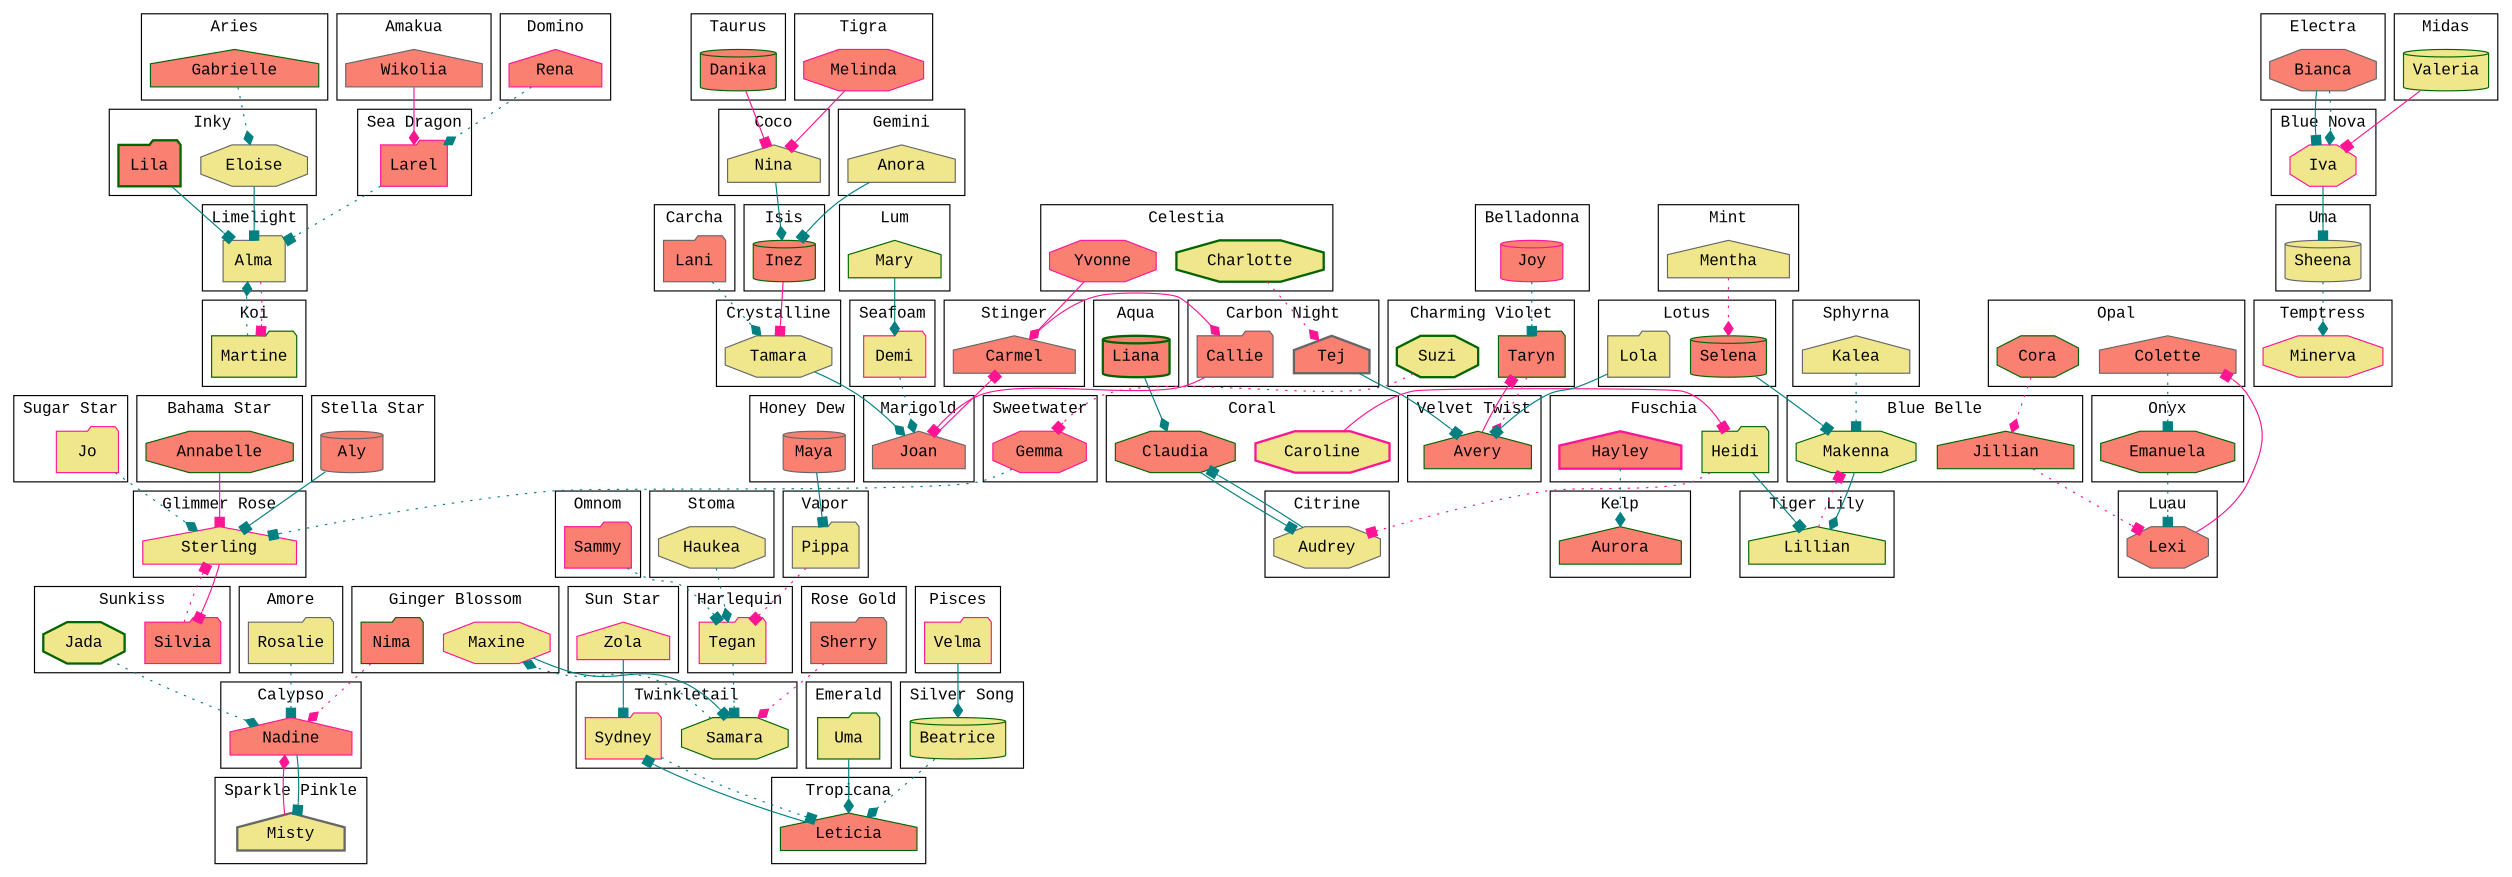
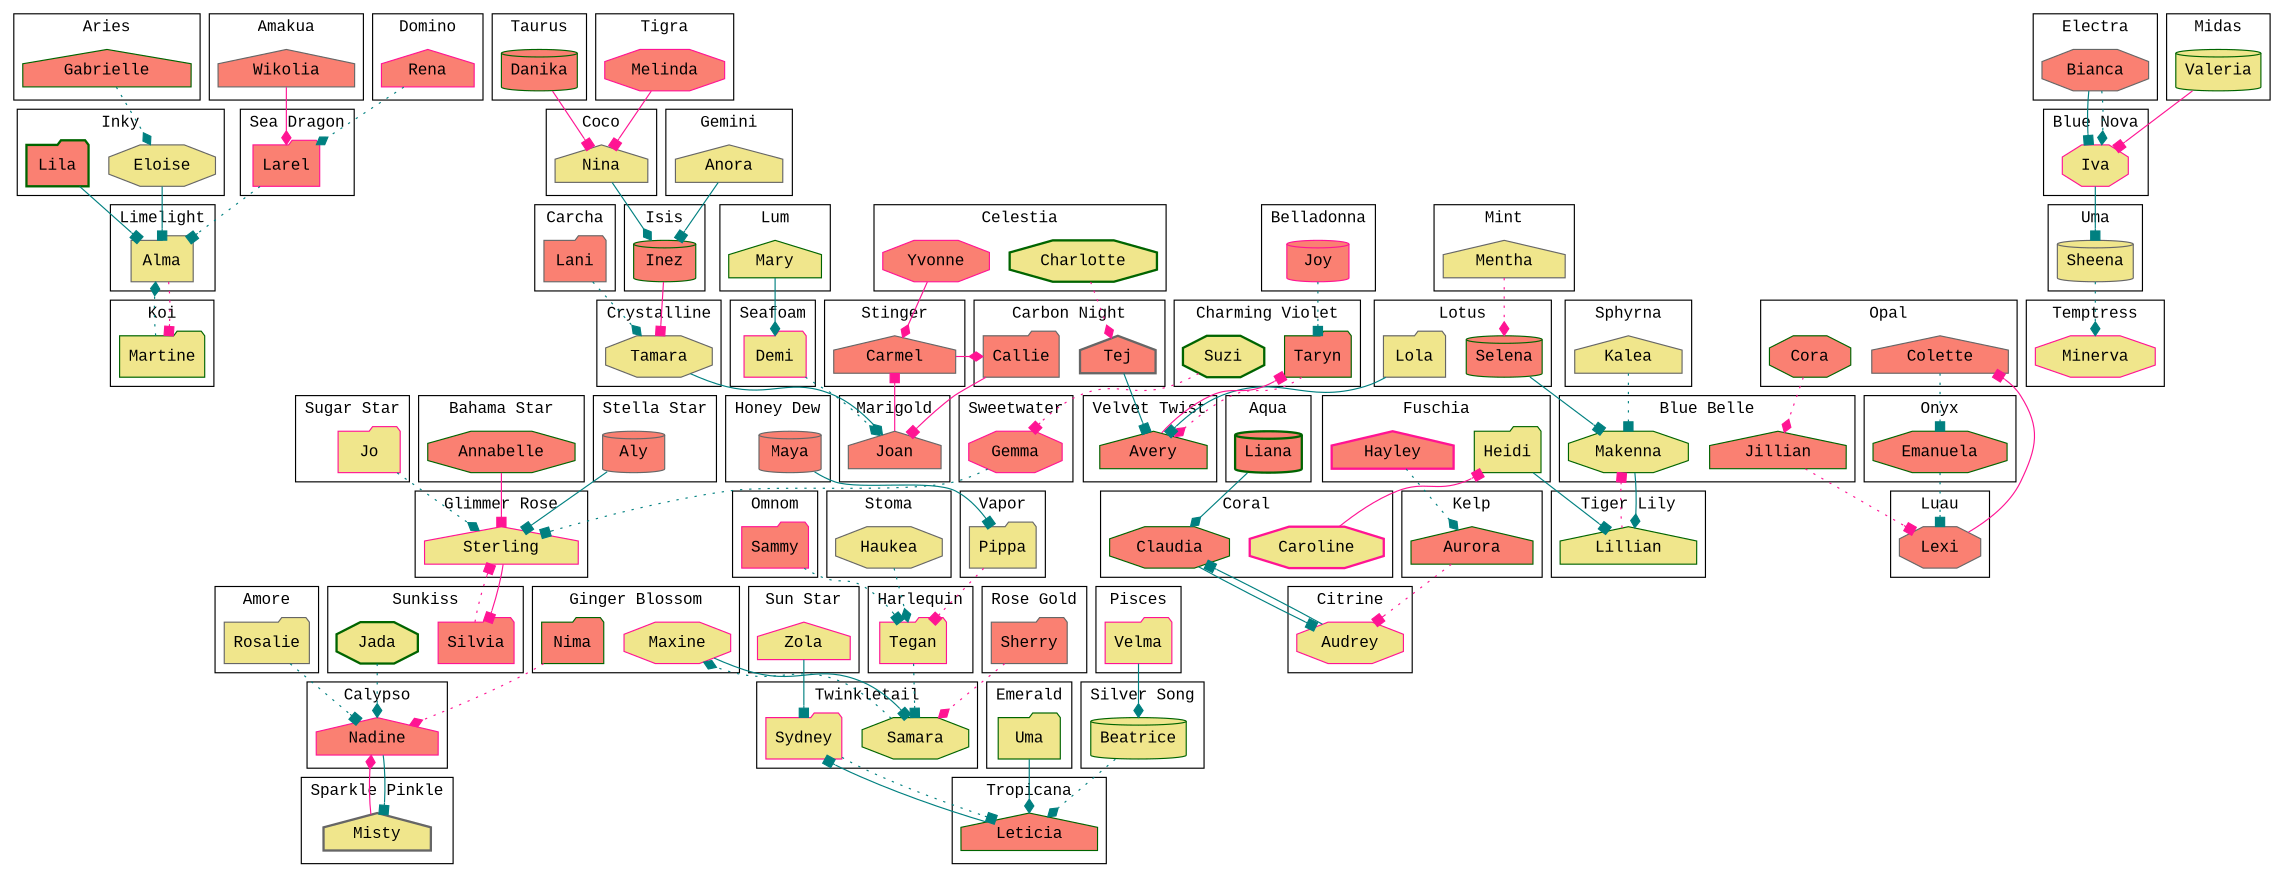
  digraph {
    compound=true
    fontname="Liberation Mono"
    node [color=darkgreen fillcolor=salmon fontname="Liberation Mono" shape=house style=filled]
    edge [arrowhead=box color=teal fontname="Liberation Mono" style=solid]
    Larel [color=deeppink shape=folder]
    Rosalie [color=gray40 fillcolor=khaki shape=folder]
    Wikolia [color=gray40]
    Liana [shape=cylinder style="bold,filled"]
    Gabrielle
    Sterling [color=deeppink fillcolor=khaki]
    Eloise [color=gray40 fillcolor=khaki shape=octagon]
    Lila [shape=folder style="bold,filled"]
    Nadine [color=deeppink]
    Annabelle [shape=octagon]
    Joy [color=deeppink shape=cylinder]
    Makenna [fillcolor=khaki shape=octagon]
    Jillian
    Iva [color=deeppink fillcolor=khaki shape=octagon]
    Sheena [color=gray40 fillcolor=khaki shape=cylinder]
    Bianca [color=gray40 shape=octagon]
    Tej [color=gray40 style="bold,filled"]
    Callie [color=gray40 shape=folder]
    Lani [color=gray40 shape=folder]
    Tamara [color=gray40 fillcolor=khaki shape=octagon]
    Yvonne [color=deeppink shape=octagon]
    Charlotte [fillcolor=khaki shape=octagon style="bold,filled"]
    Carmel [color=gray40]
    Taryn [shape=folder]
    Suzi [fillcolor=khaki shape=octagon style="bold,filled"]
-   Audrey [color=gray40 fillcolor=khaki shape=octagon]
+   Audrey [color=deeppink fillcolor=khaki shape=octagon]
    Heidi [fillcolor=khaki shape=folder]
    Hayley [color=deeppink style="bold,filled"]
    Nina [color=gray40 fillcolor=khaki]
    Inez [shape=cylinder]
    Claudia [shape=octagon]
    Caroline [color=deeppink fillcolor=khaki shape=octagon style="bold,filled"]
    Rena [color=deeppink]
    Minerva [color=deeppink fillcolor=khaki shape=octagon]
    Uma [fillcolor=khaki shape=folder]
    Lillian [fillcolor=khaki]
    Anora [color=gray40 fillcolor=khaki]
    Nima [shape=folder]
    Maxine [color=deeppink fillcolor=khaki shape=octagon]
    Tegan [color=deeppink fillcolor=khaki shape=folder]
    Samara [fillcolor=khaki shape=octagon]
    Sydney [color=deeppink fillcolor=khaki shape=folder]
    Maya [color=gray40 shape=cylinder]
    Alma [color=gray40 fillcolor=khaki shape=folder]
    Aurora
    Martine [fillcolor=khaki shape=folder]
    Selena [shape=cylinder]
    Lola [color=gray40 fillcolor=khaki shape=folder]
    Avery
    Lexi [color=gray40 shape=octagon]
    Mary [fillcolor=khaki]
    Demi [color=deeppink fillcolor=khaki shape=folder]
    Joan [color=gray40]
    Valeria [fillcolor=khaki shape=cylinder]
    Mentha [color=gray40 fillcolor=khaki]
    Sammy [color=deeppink shape=folder]
    Emanuela [shape=octagon]
    Colette [color=gray40]
    Cora [shape=octagon]
    Velma [color=deeppink fillcolor=khaki shape=folder]
    Beatrice [fillcolor=khaki shape=cylinder]
    Sherry [color=gray40 shape=folder]
    Misty [color=gray40 fillcolor=khaki style="bold,filled"]
    Kalea [color=gray40 fillcolor=khaki]
    Aly [color=gray40 shape=cylinder]
    Leticia
    Haukea [color=gray40 fillcolor=khaki shape=octagon]
    Jo [color=deeppink fillcolor=khaki shape=folder]
    Silvia [color=deeppink shape=folder]
    Jada [fillcolor=khaki shape=octagon style="bold,filled"]
    Zola [color=deeppink fillcolor=khaki]
    Gemma [color=deeppink shape=octagon]
    Danika [shape=cylinder]
    Melinda [color=deeppink shape=octagon]
    Pippa [color=gray40 fillcolor=khaki shape=folder]
    subgraph cluster_1 {
      label="Sea Dragon"
      Larel
    }
    subgraph cluster_2 {
      label=Amore
      Rosalie
    }
    subgraph cluster_3 {
      label=Amakua
      Wikolia
    }
    subgraph cluster_4 {
      label=Aqua
      Liana
    }
    subgraph cluster_5 {
      label=Aries
      Gabrielle
    }
    subgraph cluster_6 {
      label="Glimmer Rose"
      Sterling
    }
    subgraph cluster_7 {
      label=Inky
      Eloise
      Lila
    }
    subgraph cluster_8 {
      label=Calypso
      Nadine
    }
    subgraph cluster_9 {
      label="Bahama Star"
      Annabelle
    }
    subgraph cluster_10 {
      label=Belladonna
      Joy
    }
    subgraph cluster_11 {
      label="Blue Belle"
      Makenna
      Jillian
    }
    subgraph cluster_12 {
      label="Blue Nova"
      Iva
    }
    subgraph cluster_13 {
      label=Uma
      Sheena
    }
    subgraph cluster_14 {
      label=Electra
      Bianca
    }
    subgraph cluster_15 {
      label="Carbon Night"
      Tej
      Callie
    }
    subgraph cluster_16 {
      label=Carcha
      Lani
    }
    subgraph cluster_17 {
      label=Crystalline
      Tamara
    }
    subgraph cluster_18 {
      label=Celestia
      Yvonne
      Charlotte
    }
    subgraph cluster_19 {
      label=Stinger
      Carmel
    }
    subgraph cluster_20 {
      label="Charming Violet"
      Taryn
      Suzi
    }
    subgraph cluster_21 {
      label=Citrine
      Audrey
    }
    subgraph cluster_22 {
      label=Fuschia
      Heidi
      Hayley
    }
    subgraph cluster_23 {
      label=Coco
      Nina
    }
    subgraph cluster_24 {
      label=Isis
      Inez
    }
    subgraph cluster_25 {
      label=Coral
      Claudia
      Caroline
    }
    subgraph cluster_26 {
      label=Domino
      Rena
    }
    subgraph cluster_27 {
      label=Temptress
      Minerva
    }
    subgraph cluster_28 {
      label=Emerald
      Uma
    }
    subgraph cluster_29 {
      label="Tiger Lily"
      Lillian
    }
    subgraph cluster_30 {
      label=Gemini
      Anora
    }
    subgraph cluster_31 {
      label="Ginger Blossom"
      Nima
      Maxine
    }
    subgraph cluster_32 {
      label=Harlequin
      Tegan
    }
    subgraph cluster_33 {
      label=Twinkletail
      Samara
      Sydney
    }
    subgraph cluster_34 {
      label="Honey Dew"
      Maya
    }
    subgraph cluster_35 {
      label=Limelight
      Alma
    }
    subgraph cluster_36 {
      label=Kelp
      Aurora
    }
    subgraph cluster_37 {
      label=Koi
      Martine
    }
    subgraph cluster_38 {
      label=Lotus
      Selena
      Lola
    }
    subgraph cluster_39 {
      label="Velvet Twist"
      Avery
    }
    subgraph cluster_40 {
      label=Luau
      Lexi
    }
    subgraph cluster_41 {
      label=Lum
      Mary
    }
    subgraph cluster_42 {
      label=Seafoam
      Demi
    }
    subgraph cluster_43 {
      label=Marigold
      Joan
    }
    subgraph cluster_44 {
      label=Midas
      Valeria
    }
    subgraph cluster_45 {
      label=Mint
      Mentha
    }
    subgraph cluster_46 {
      label=Omnom
      Sammy
    }
    subgraph cluster_47 {
      label=Onyx
      Emanuela
    }
    subgraph cluster_48 {
      label=Opal
      Colette
      Cora
    }
    subgraph cluster_49 {
      label=Pisces
      Velma
    }
    subgraph cluster_50 {
      label="Silver Song"
      Beatrice
    }
    subgraph cluster_51 {
      label="Rose Gold"
      Sherry
    }
    subgraph cluster_52 {
      label="Sparkle Pinkle"
      Misty
    }
    subgraph cluster_53 {
      label=Sphyrna
      Kalea
    }
    subgraph cluster_54 {
      label="Stella Star"
      Aly
    }
    subgraph cluster_55 {
      label=Tropicana
      Leticia
    }
    subgraph cluster_56 {
      label=Stoma
      Haukea
    }
    subgraph cluster_57 {
      label="Sugar Star"
      Jo
    }
    subgraph cluster_58 {
      label=Sunkiss
      Silvia
      Jada
    }
    subgraph cluster_59 {
      label="Sun Star"
      Zola
    }
    subgraph cluster_60 {
      label=Sweetwater
      Gemma
    }
    subgraph cluster_61 {
      label=Taurus
      Danika
    }
    subgraph cluster_62 {
      label=Tigra
      Melinda
    }
    subgraph cluster_63 {
      label=Vapor
      Pippa
    }
    Larel -> Alma [style=dotted]
    Rosalie -> Nadine [style=dotted]
    Wikolia -> Larel [arrowhead=diamond color=deeppink]
    Liana -> Claudia [arrowhead=diamond]
    Gabrielle -> Eloise [arrowhead=diamond style=dotted]
    Sterling -> Silvia [color=deeppink]
    Eloise -> Alma
    Lila -> Alma
    Nadine -> Misty
    Annabelle -> Sterling [color=deeppink]
    Joy -> Taryn [style=dotted]
    Makenna -> Lillian [arrowhead=diamond]
    Jillian -> Lexi [color=deeppink style=dotted]
    Iva -> Sheena
    Sheena -> Minerva [arrowhead=diamond style=dotted]
    Bianca -> Iva
    Bianca -> Iva [arrowhead=diamond style=dotted]
    Tej -> Avery
    Callie -> Joan [color=deeppink]
    Lani -> Tamara [arrowhead=diamond style=dotted]
    Tamara -> Joan [arrowhead=diamond]
    Yvonne -> Carmel [arrowhead=diamond color=deeppink]
    Charlotte -> Tej [arrowhead=diamond color=deeppink style=dotted]
    Carmel -> Callie [arrowhead=diamond color=deeppink]
    Taryn -> Avery [arrowhead=diamond color=deeppink style=dotted]
    Suzi -> Gemma [color=deeppink style=dotted]
    Audrey -> Claudia
    Heidi -> Lillian
    Hayley -> Aurora [arrowhead=diamond style=dotted]
    Nina -> Inez [arrowhead=diamond]
    Inez -> Tamara [color=deeppink]
    Claudia -> Audrey
    Caroline -> Heidi [color=deeppink]
    Rena -> Larel [arrowhead=diamond style=dotted]
    Uma -> Leticia [arrowhead=diamond]
    Lillian -> Makenna [color=deeppink style=dotted]
    Anora -> Inez
    Nima -> Nadine [arrowhead=diamond color=deeppink style=dotted]
    Maxine -> Samara
    Tegan -> Samara [style=dotted]
    Samara -> Maxine [arrowhead=diamond style=dotted]
    Sydney -> Leticia [style=dotted]
    Maya -> Pippa
    Alma -> Martine [color=deeppink style=dotted]
-   Heidi -> Audrey [color=deeppink style=dotted]
+   Aurora -> Audrey [color=deeppink style=dotted]
    Martine -> Alma [arrowhead=diamond style=dotted]
    Selena -> Makenna
    Lola -> Avery
    Avery -> Taryn [color=deeppink]
    Lexi -> Colette [color=deeppink]
    Mary -> Demi [arrowhead=diamond]
    Demi -> Joan [arrowhead=diamond style=dotted]
    Joan -> Carmel [color=deeppink]
    Valeria -> Iva [color=deeppink]
    Mentha -> Selena [arrowhead=diamond color=deeppink style=dotted]
    Sammy -> Tegan [style=dotted]
    Emanuela -> Lexi [style=dotted]
    Colette -> Emanuela [style=dotted]
    Cora -> Jillian [arrowhead=diamond color=deeppink style=dotted]
    Velma -> Beatrice [arrowhead=diamond]
    Beatrice -> Leticia [arrowhead=diamond style=dotted]
    Sherry -> Samara [arrowhead=diamond color=deeppink style=dotted]
    Misty -> Nadine [arrowhead=diamond color=deeppink]
    Kalea -> Makenna [style=dotted]
    Aly -> Sterling
    Leticia -> Sydney
    Haukea -> Tegan [arrowhead=diamond style=dotted]
    Jo -> Sterling [arrowhead=diamond style=dotted]
    Silvia -> Sterling [color=deeppink style=dotted]
    Jada -> Nadine [arrowhead=diamond style=dotted]
    Zola -> Sydney
    Gemma -> Sterling [style=dotted]
    Danika -> Nina [color=deeppink]
    Melinda -> Nina [color=deeppink]
    Pippa -> Tegan [color=deeppink style=dotted]
  }
